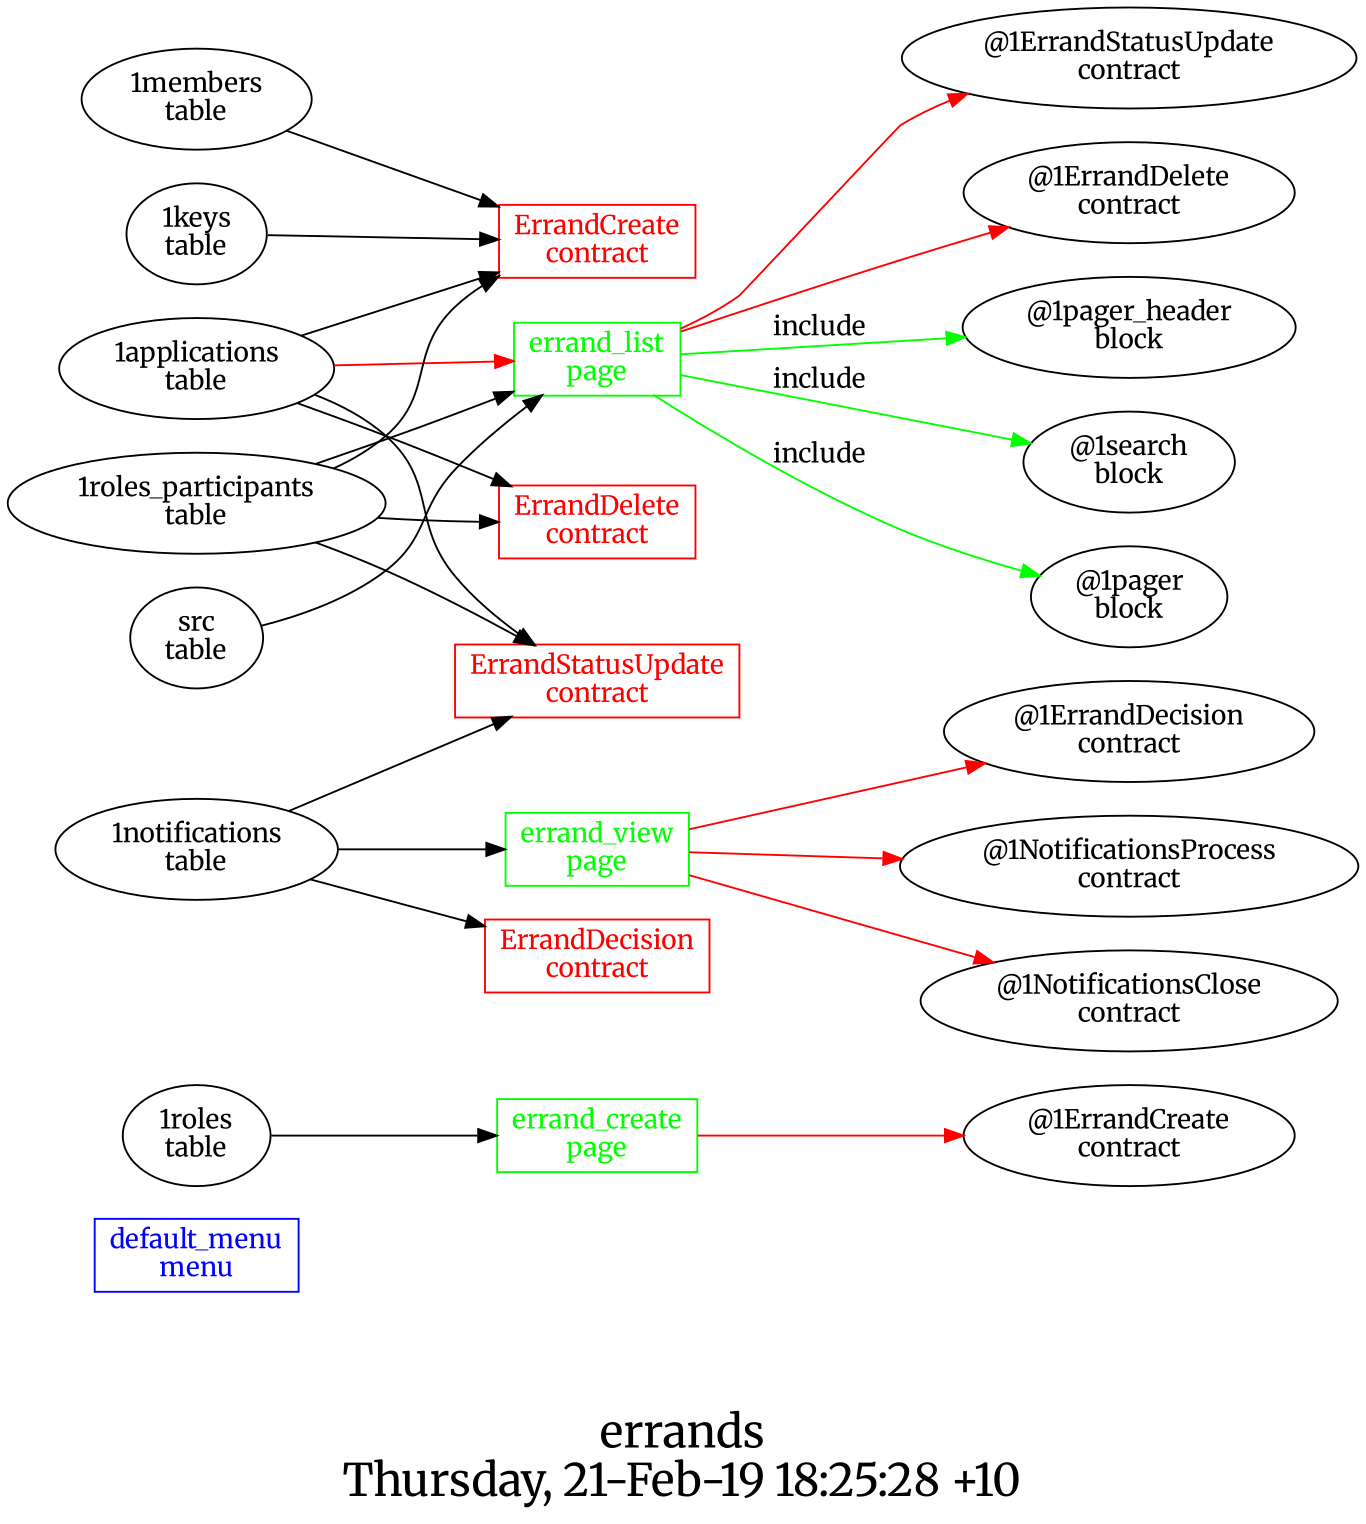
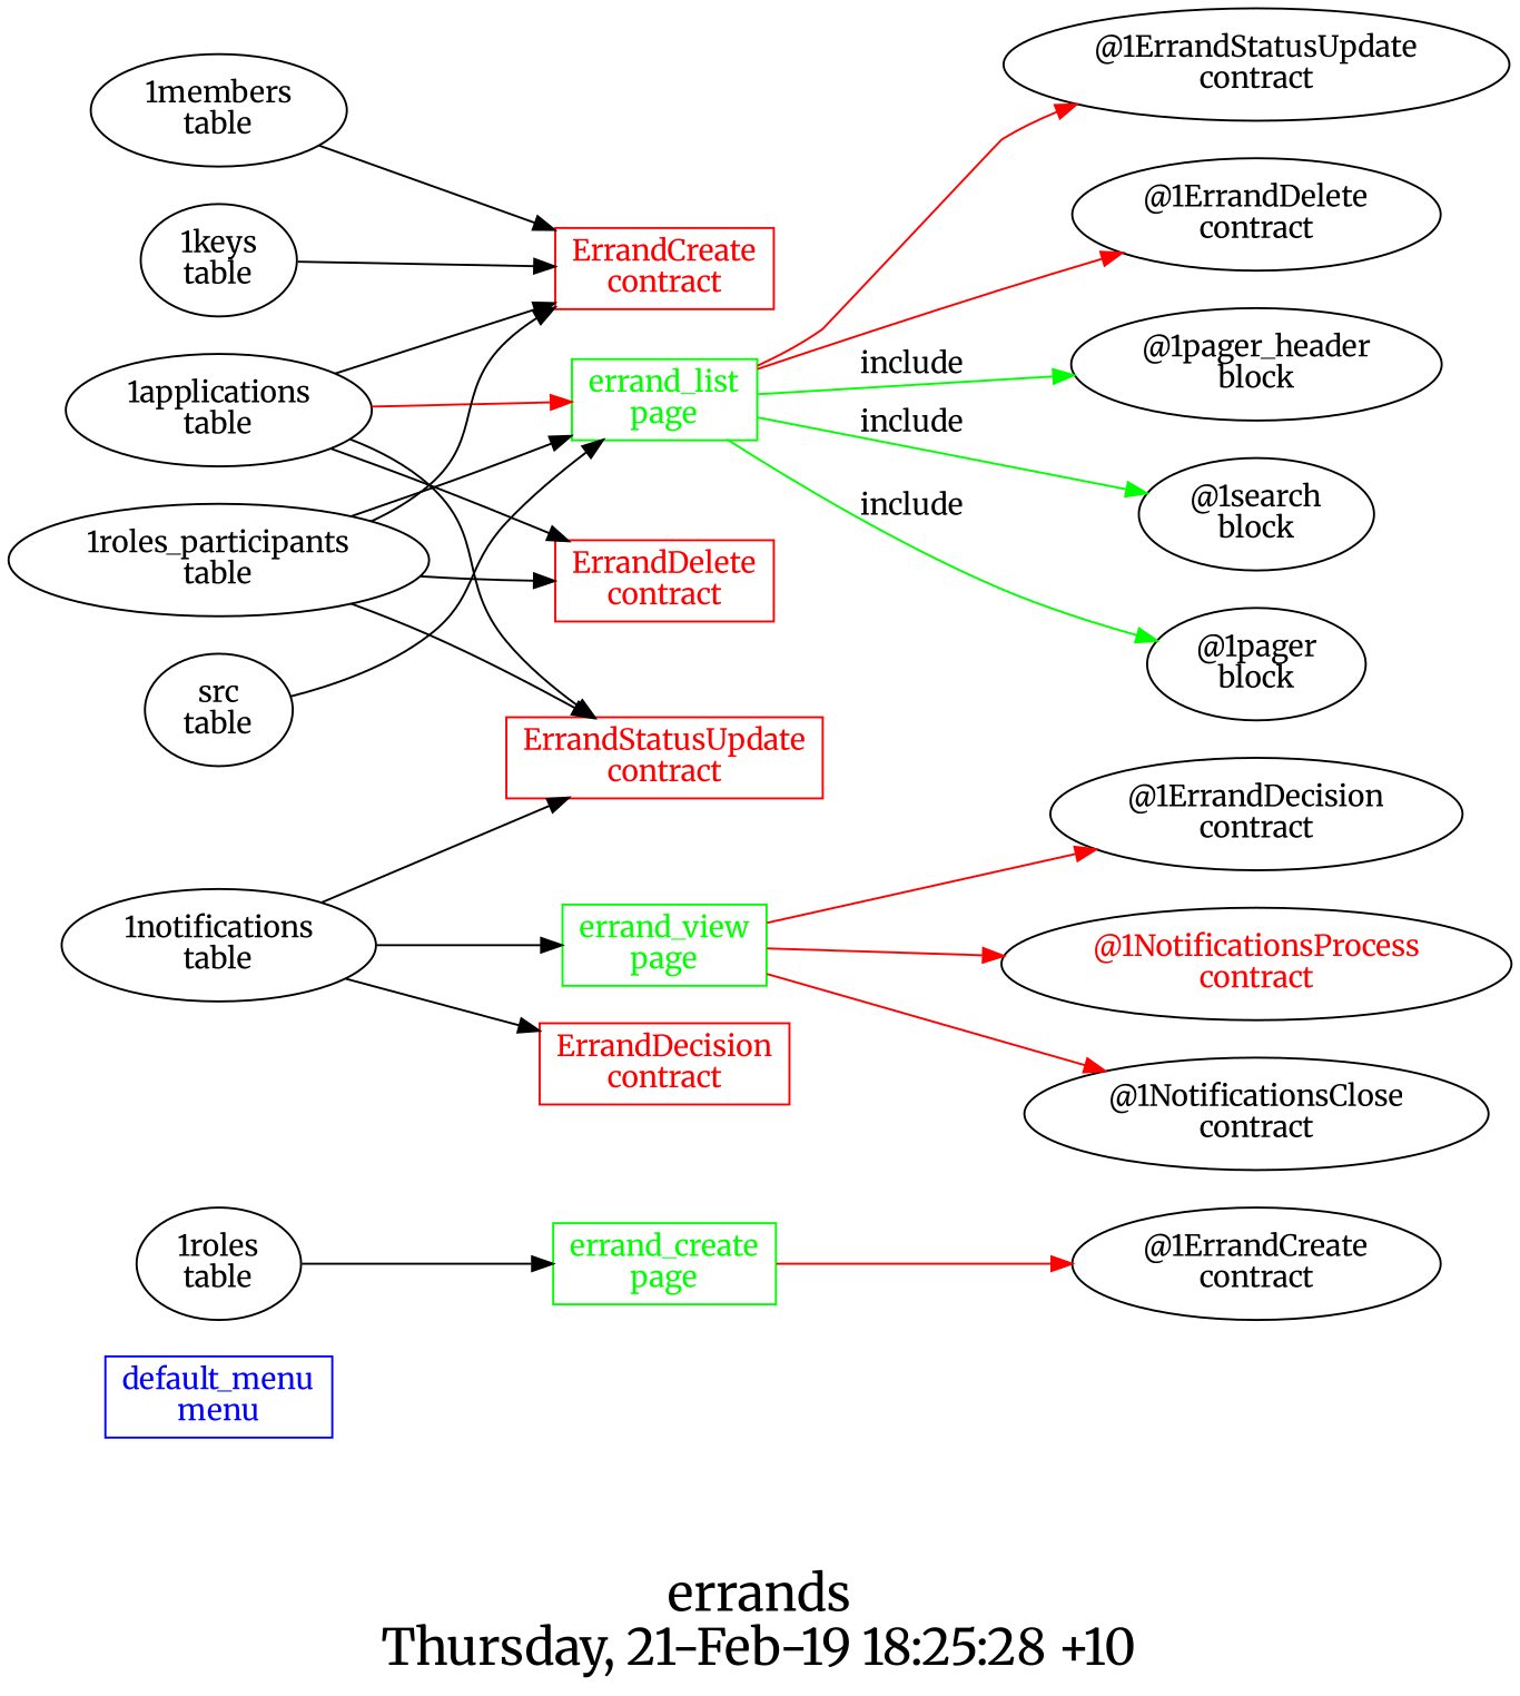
  digraph {
    fontname=Merriweather
    fontsize=24
    label="errands\nThursday, 21-Feb-19 18:25:28 +10"
    nojustify=true
    ordering=out
    rankdir=LR
    node [fontname=Merriweather]
    edge [fontname=Merriweather]
    "default_menu\nmenu" [color=blue fontcolor=blue group=menus shape=record]
    "errand_create\npage" [color=green fontcolor=green group=pages shape=record]
    "@1ErrandCreate\ncontract"
    "1roles\ntable"
    "ErrandCreate\ncontract" [color=red fontcolor=red group=contracts shape=record]
    "errand_list\npage" [color=green fontcolor=green group=pages shape=record]
    "@1ErrandStatusUpdate\ncontract"
    "@1ErrandDelete\ncontract"
    "@1pager_header\nblock"
    "@1search\nblock"
    "@1pager\nblock"
    "1applications\ntable"
    "ErrandDelete\ncontract" [color=red fontcolor=red group=contracts shape=record]
    "ErrandStatusUpdate\ncontract" [color=red fontcolor=red group=contracts shape=record]
    "1roles_participants\ntable"
    "src\ntable"
    "errand_view\npage" [color=green fontcolor=green group=pages shape=record]
    "@1ErrandDecision\ncontract"
-   "@1NotificationsProcess\ncontract"
+   "@1NotificationsProcess\ncontract" [fontcolor=red]
    "@1NotificationsClose\ncontract"
    "1notifications\ntable"
    "ErrandDecision\ncontract" [color=red fontcolor=red group=contracts shape=record]
    "1members\ntable"
    "1keys\ntable"
    "errand_create\npage" -> "@1ErrandCreate\ncontract" [color=red]
    "1roles\ntable" -> "errand_create\npage"
    "errand_list\npage" -> "@1ErrandStatusUpdate\ncontract" [color=red]
    "errand_list\npage" -> "@1ErrandDelete\ncontract" [color=red]
    "errand_list\npage" -> "@1pager_header\nblock" [color=green label=include]
    "errand_list\npage" -> "@1search\nblock" [color=green label=include]
    "errand_list\npage" -> "@1pager\nblock" [color=green label=include]
    "1applications\ntable" -> "ErrandCreate\ncontract"
    "1applications\ntable" -> "errand_list\npage" [color=red]
    "1applications\ntable" -> "ErrandDelete\ncontract"
    "1applications\ntable" -> "ErrandStatusUpdate\ncontract"
    "1roles_participants\ntable" -> "ErrandCreate\ncontract"
    "1roles_participants\ntable" -> "errand_list\npage"
    "1roles_participants\ntable" -> "ErrandDelete\ncontract"
    "1roles_participants\ntable" -> "ErrandStatusUpdate\ncontract"
    "src\ntable" -> "errand_list\npage"
    "errand_view\npage" -> "@1ErrandDecision\ncontract" [color=red]
    "errand_view\npage" -> "@1NotificationsProcess\ncontract" [color=red]
    "errand_view\npage" -> "@1NotificationsClose\ncontract" [color=red]
    "1notifications\ntable" -> "ErrandStatusUpdate\ncontract"
    "1notifications\ntable" -> "errand_view\npage"
    "1notifications\ntable" -> "ErrandDecision\ncontract"
    "1members\ntable" -> "ErrandCreate\ncontract"
    "1keys\ntable" -> "ErrandCreate\ncontract"
  }
